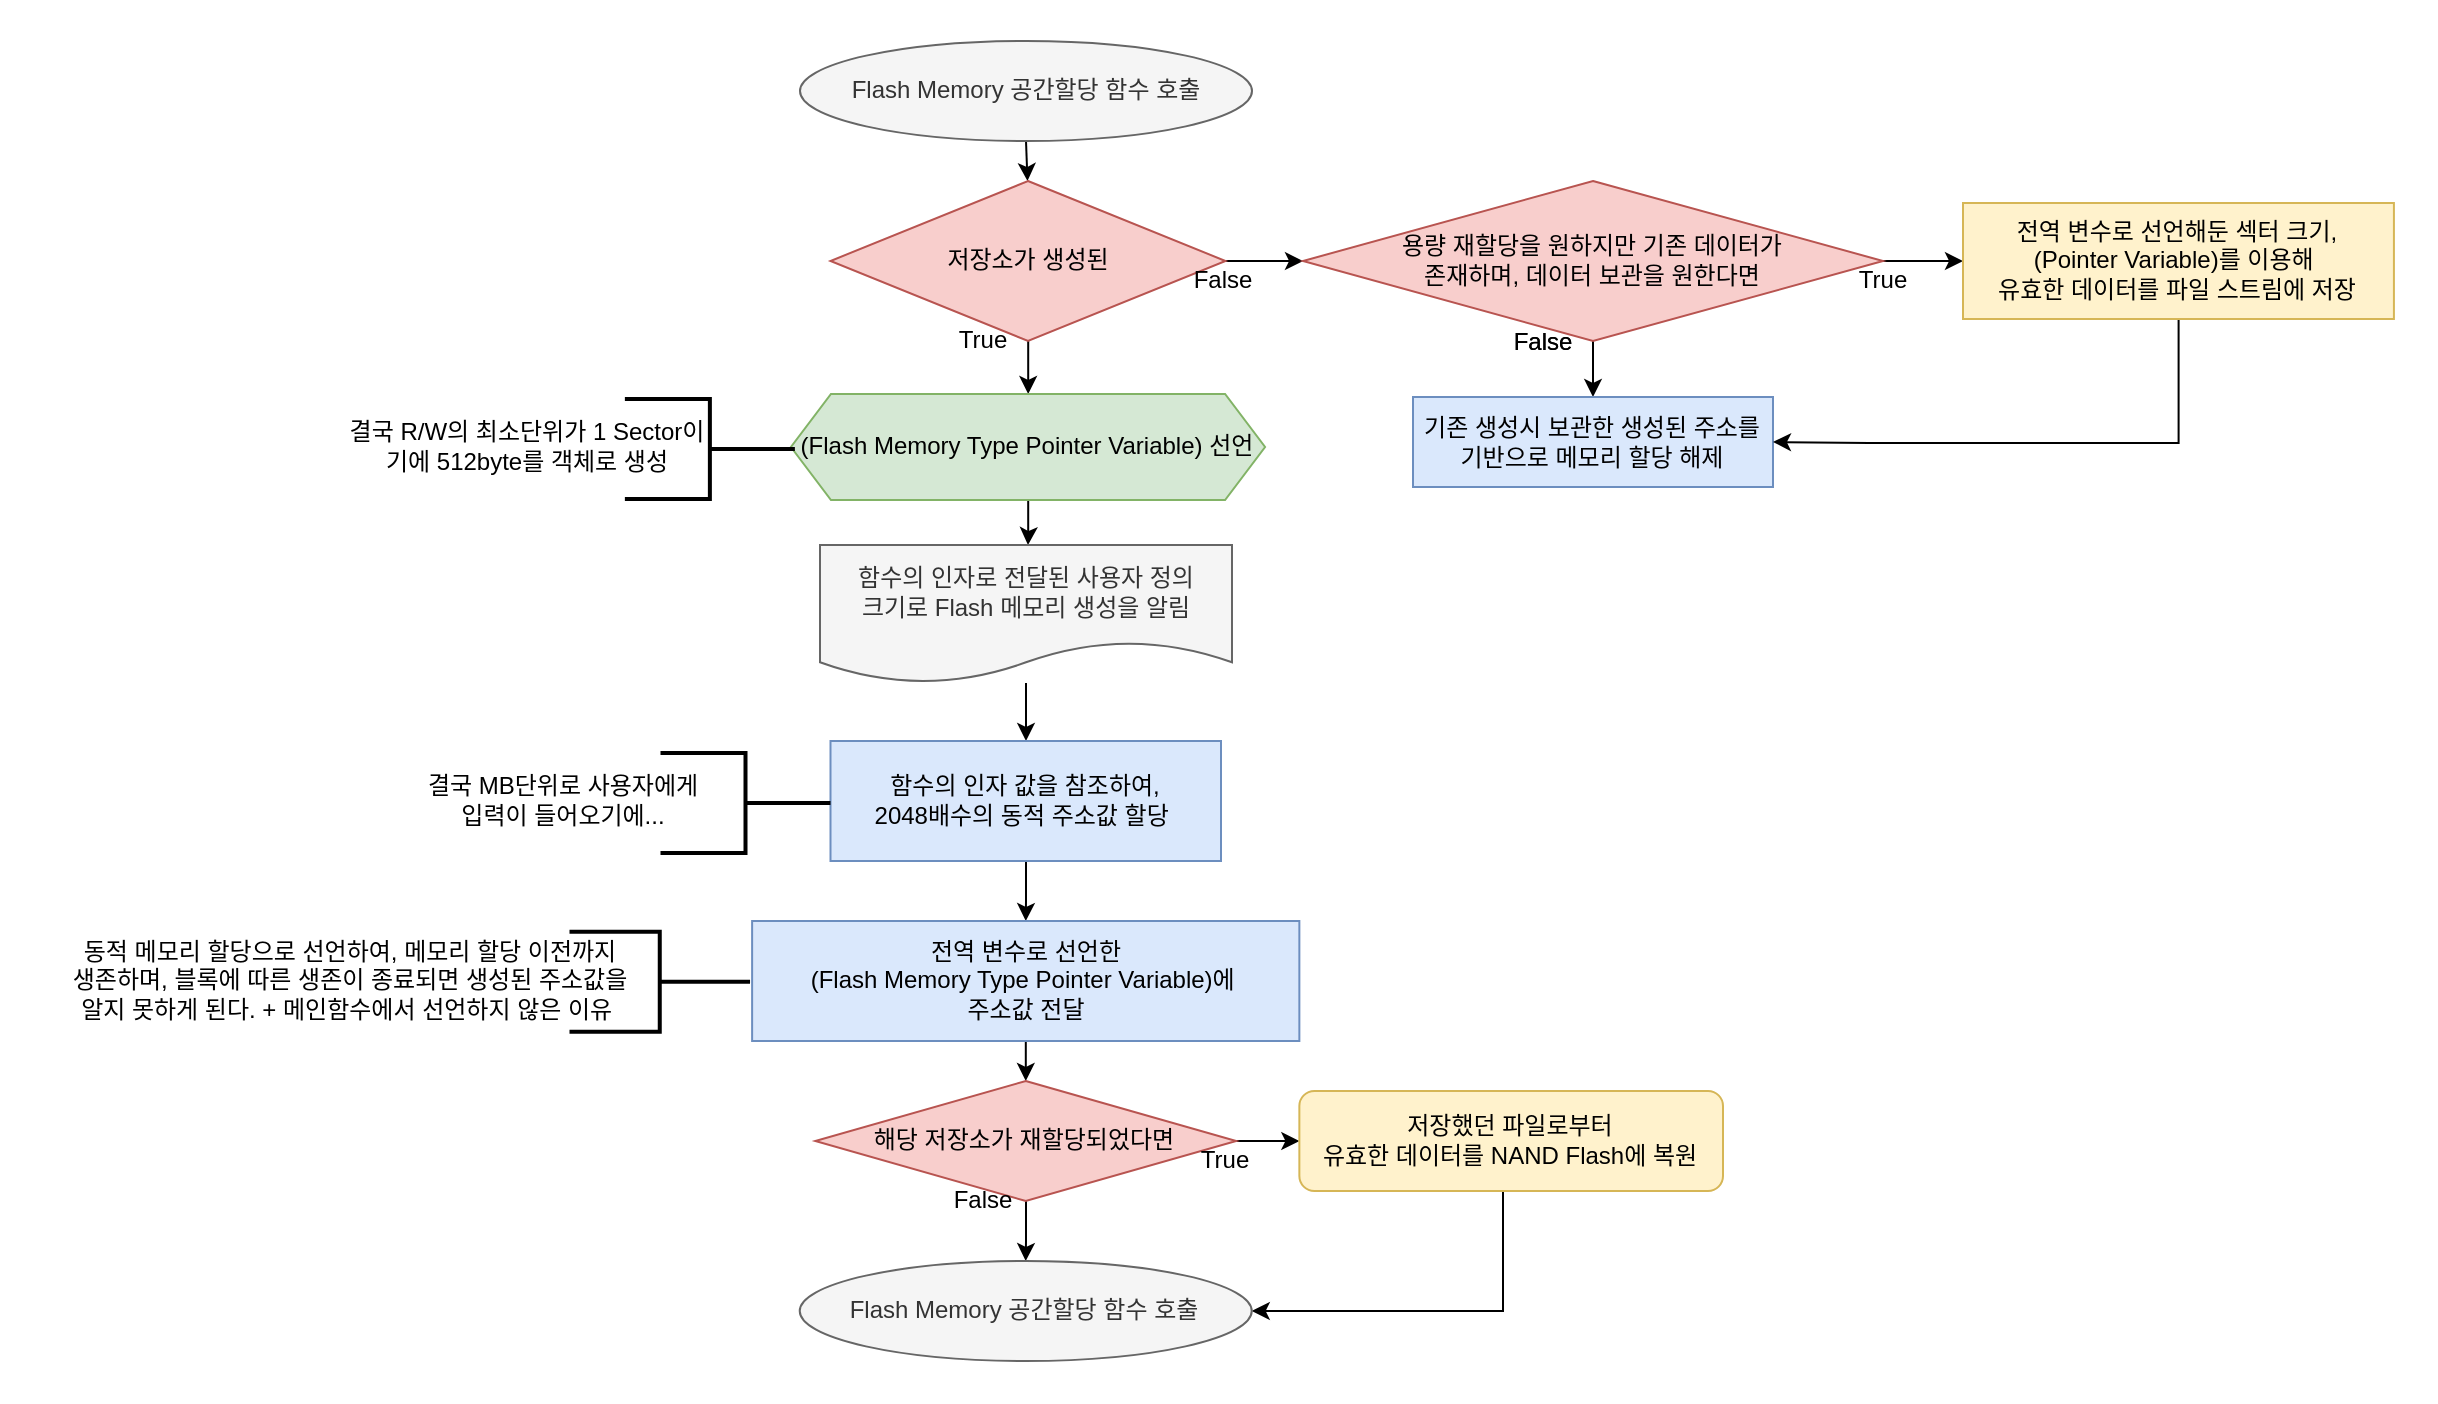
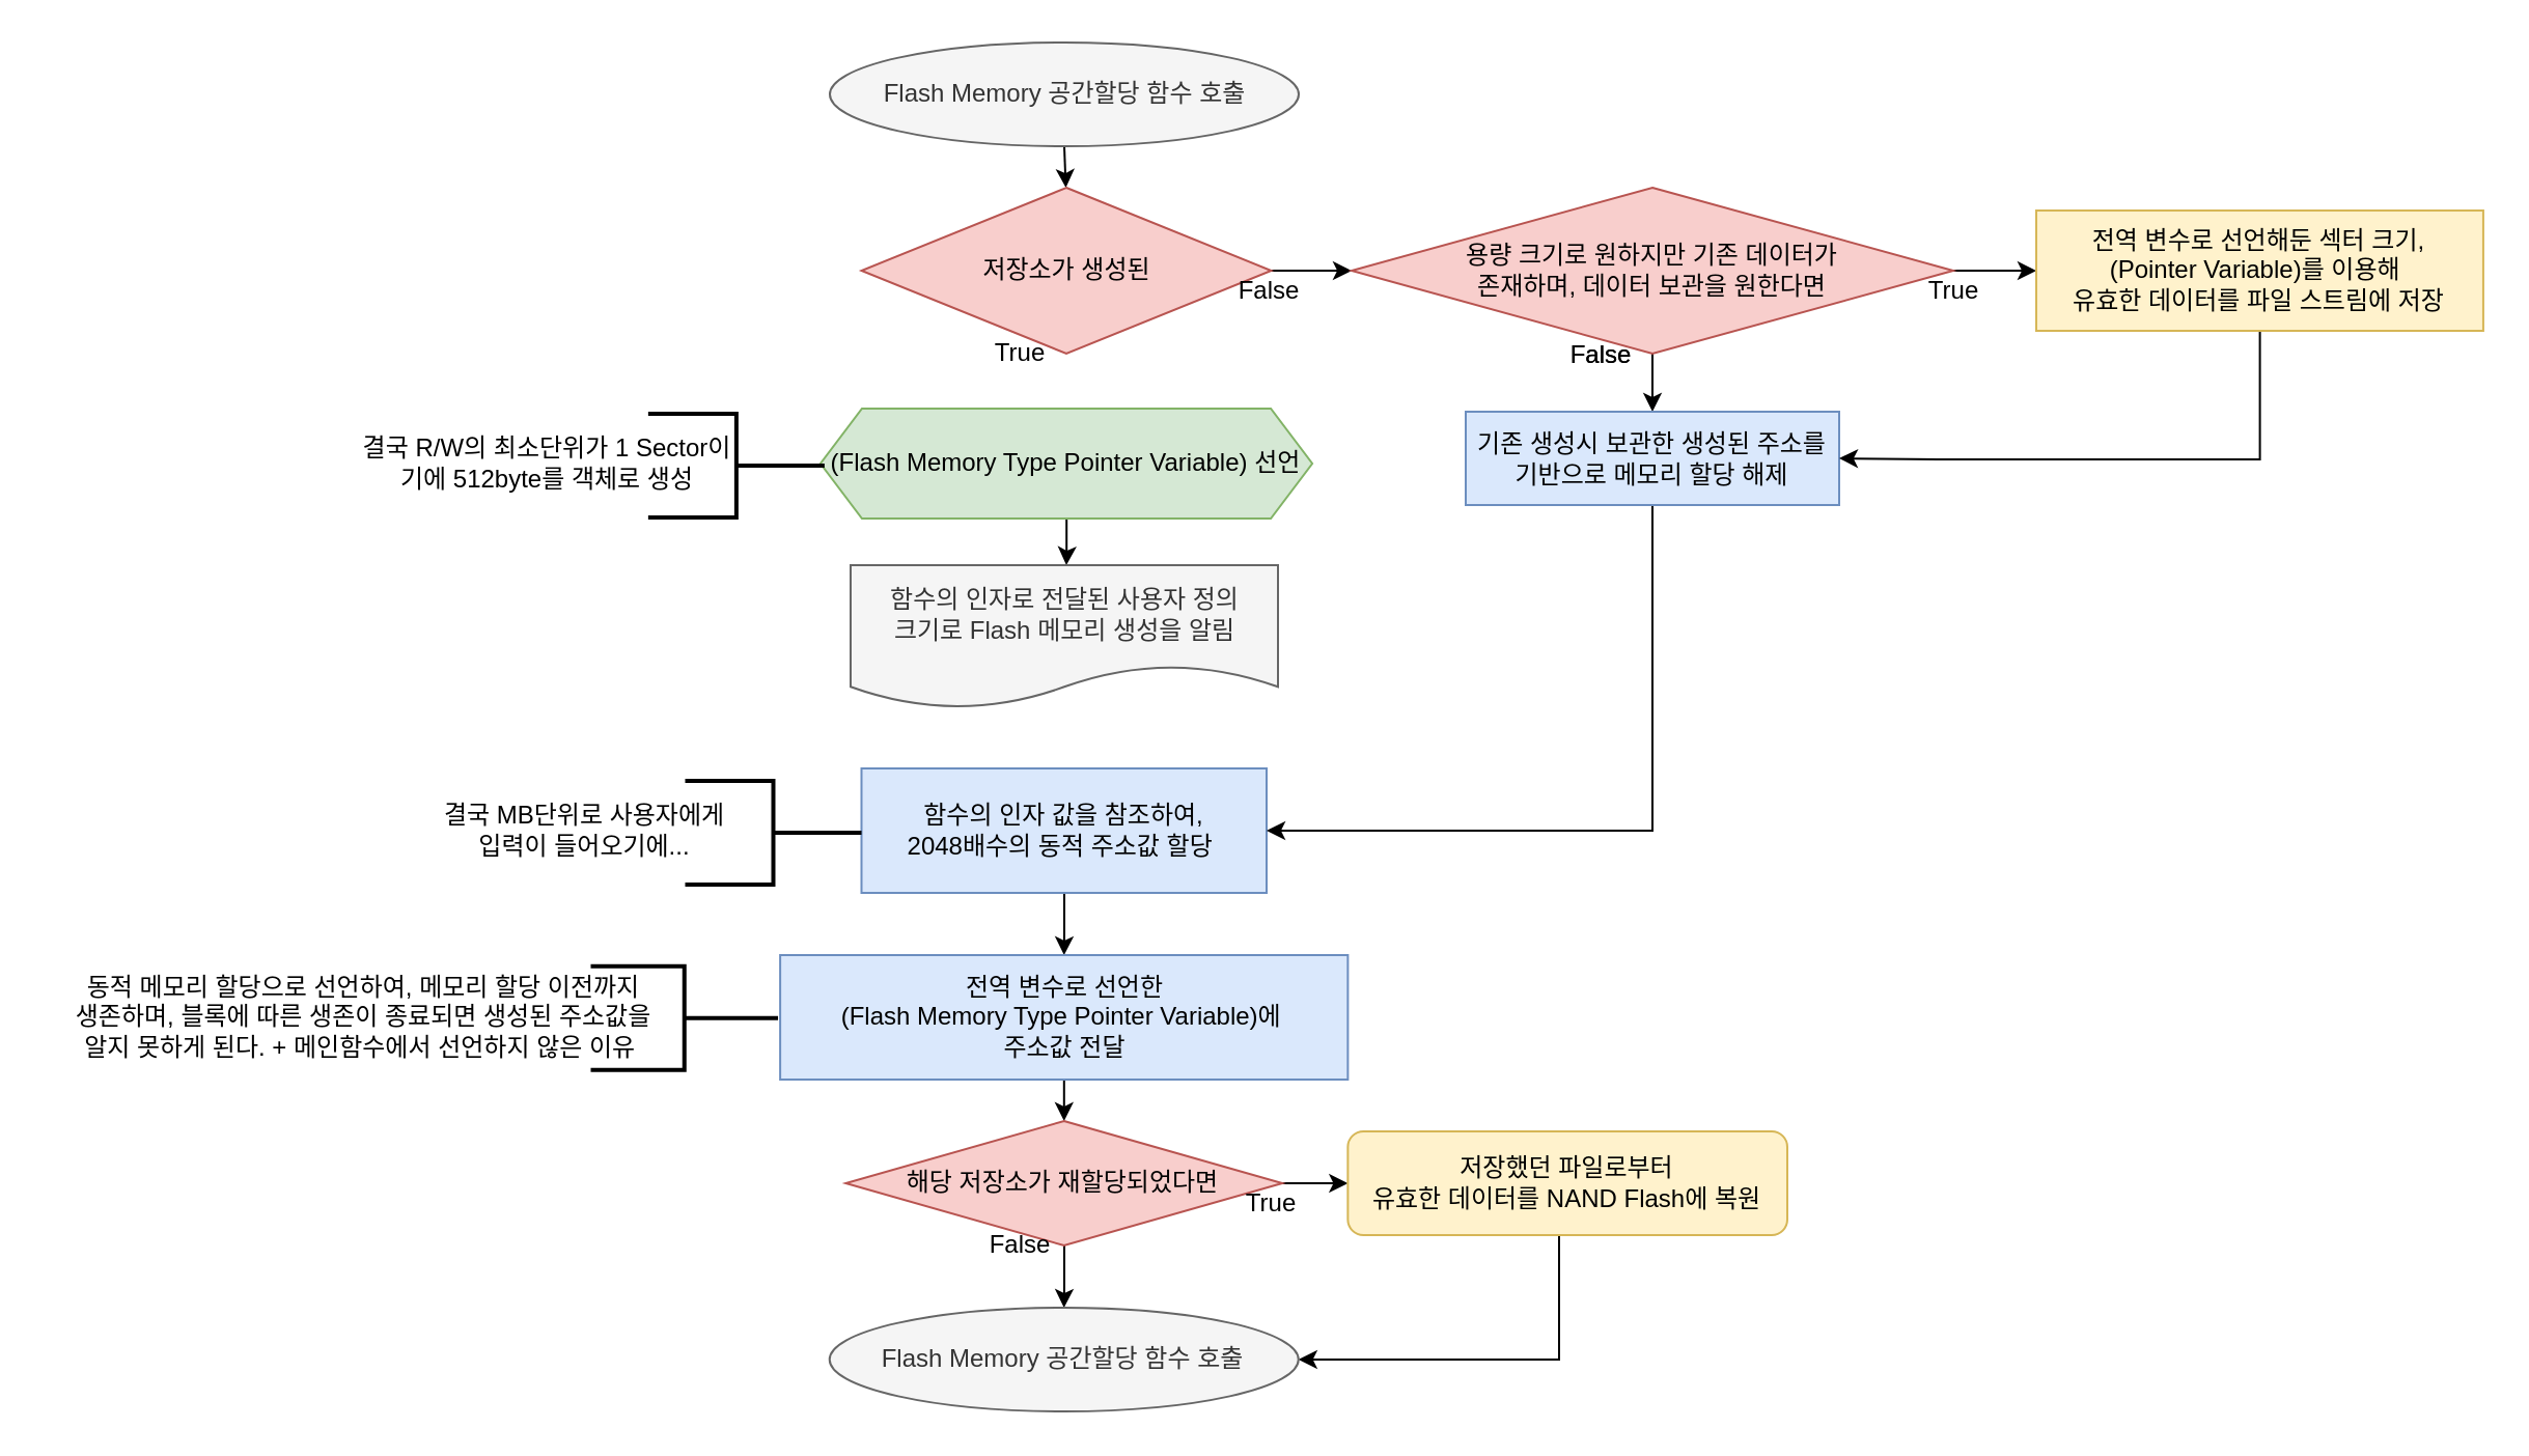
  <mxCell id="0" />
  <mxCell id="1" parent="0" />
  <mxCell id="2" style="edgeStyle=orthogonalEdgeStyle;rounded=0;orthogonalLoop=1;jettySize=auto;html=1;exitX=0.5;exitY=1;exitDx=0;exitDy=0;entryX=0.5;entryY=0;entryDx=0;entryDy=0;" parent="1" source="3" edge="1"><mxGeometry relative="1" as="geometry"><mxPoint x="513.25" y="90" as="targetPoint" /></mxGeometry></mxCell>
  <mxCell id="3" value="Flash Memory 공간할당 함수 호출" style="ellipse;whiteSpace=wrap;html=1;fillColor=#f5f5f5;strokeColor=#666666;fontColor=#333333;" parent="1" vertex="1"><mxGeometry x="399.5" y="20" width="226" height="50" as="geometry" /></mxCell>
  <mxCell id="4" style="edgeStyle=orthogonalEdgeStyle;rounded=0;orthogonalLoop=1;jettySize=auto;html=1;entryX=0;entryY=0.5;entryDx=0;entryDy=0;" parent="1" source="6" target="11" edge="1"><mxGeometry relative="1" as="geometry" /></mxCell>
- <mxCell id="5" value="" style="edgeStyle=orthogonalEdgeStyle;rounded=0;orthogonalLoop=1;jettySize=auto;html=1;" parent="1" source="6" target="15" edge="1"><mxGeometry relative="1" as="geometry" /></mxCell>
  <mxCell id="6" value="저장소가 생성된" style="rhombus;whiteSpace=wrap;html=1;fillColor=#f8cecc;strokeColor=#b85450;" parent="1" vertex="1"><mxGeometry x="414.75" y="90" width="197.51" height="80" as="geometry" /></mxCell>
  <mxCell id="7" value="True" style="text;html=1;align=center;verticalAlign=middle;resizable=0;points=[];autosize=1;" parent="1" vertex="1"><mxGeometry x="471" y="160" width="40" height="20" as="geometry" /></mxCell>
  <mxCell id="8" value="False" style="text;html=1;align=center;verticalAlign=middle;resizable=0;points=[];autosize=1;" parent="1" vertex="1"><mxGeometry x="591" y="130" width="40" height="20" as="geometry" /></mxCell>
  <mxCell id="9" value="" style="edgeStyle=orthogonalEdgeStyle;rounded=0;orthogonalLoop=1;jettySize=auto;html=1;" parent="1" source="11" edge="1"><mxGeometry relative="1" as="geometry"><mxPoint x="981" y="130" as="targetPoint" /></mxGeometry></mxCell>
  <mxCell id="10" value="" style="edgeStyle=orthogonalEdgeStyle;rounded=0;orthogonalLoop=1;jettySize=auto;html=1;entryX=0.5;entryY=0;entryDx=0;entryDy=0;" parent="1" source="11" target="37" edge="1"><mxGeometry relative="1" as="geometry"><mxPoint x="798.8" y="191.5" as="targetPoint" /></mxGeometry></mxCell>
- <mxCell id="11" value="용량 재할당을 원하지만 기존 데이터가 &lt;br&gt;존재하며,&amp;nbsp;데이터 보관을 원한다면" style="rhombus;whiteSpace=wrap;html=1;fillColor=#f8cecc;strokeColor=#b85450;" parent="1" vertex="1"><mxGeometry x="651" y="90" width="290" height="80" as="geometry" /></mxCell>
+ <mxCell id="11" value="용량 크기로 원하지만 기존 데이터가 &lt;br&gt;존재하며,&amp;nbsp;데이터 보관을 원한다면" style="rhombus;whiteSpace=wrap;html=1;fillColor=#f8cecc;strokeColor=#b85450;" parent="1" vertex="1"><mxGeometry x="651" y="90" width="290" height="80" as="geometry" /></mxCell>
  <mxCell id="12" value="True" style="text;html=1;align=center;verticalAlign=middle;resizable=0;points=[];autosize=1;" parent="1" vertex="1"><mxGeometry x="921" y="130" width="40" height="20" as="geometry" /></mxCell>
  <mxCell id="13" value="False" style="text;html=1;align=center;verticalAlign=middle;resizable=0;points=[];autosize=1;" parent="1" vertex="1"><mxGeometry x="751" y="161" width="40" height="20" as="geometry" /></mxCell>
  <mxCell id="14" value="" style="edgeStyle=orthogonalEdgeStyle;rounded=0;orthogonalLoop=1;jettySize=auto;html=1;" parent="1" source="15" edge="1"><mxGeometry relative="1" as="geometry"><mxPoint x="513.5" y="272" as="targetPoint" /></mxGeometry></mxCell>
  <mxCell id="15" value="(Flash Memory Type Pointer Variable) 선언" style="shape=hexagon;perimeter=hexagonPerimeter2;whiteSpace=wrap;html=1;fixedSize=1;fillColor=#d5e8d4;strokeColor=#82b366;" parent="1" vertex="1"><mxGeometry x="394.98" y="196.5" width="237.06" height="53" as="geometry" /></mxCell>
  <mxCell id="16" value="" style="group" parent="1" vertex="1" connectable="0"><mxGeometry x="163.94" y="198" width="226" height="50" as="geometry" /></mxCell>
  <mxCell id="17" value="" style="group" parent="16" vertex="1" connectable="0"><mxGeometry y="-3.553e-15" width="226" height="50" as="geometry" /></mxCell>
  <mxCell id="18" value="" style="group" parent="17" vertex="1" connectable="0"><mxGeometry x="-1" y="3.553e-15" width="226" height="51" as="geometry" /></mxCell>
  <mxCell id="19" value="" style="group" parent="18" vertex="1" connectable="0"><mxGeometry x="8" width="226" height="51" as="geometry" /></mxCell>
  <mxCell id="20" value="" style="strokeWidth=2;html=1;shape=mxgraph.flowchart.annotation_2;align=left;labelPosition=right;pointerEvents=1;rotation=-180;" parent="19" vertex="1"><mxGeometry x="141" y="1" width="85" height="50" as="geometry" /></mxCell>
  <mxCell id="21" value="결국 R/W의 최소단위가 1 Sector이기에 512byte를 객체로 생성" style="text;html=1;strokeColor=none;fillColor=none;align=center;verticalAlign=middle;whiteSpace=wrap;rounded=0;rotation=0;" parent="19" vertex="1"><mxGeometry width="185" height="50" as="geometry" /></mxCell>
- <mxCell id="22" value="" style="edgeStyle=orthogonalEdgeStyle;rounded=0;orthogonalLoop=1;jettySize=auto;html=1;" parent="1" source="23" target="25" edge="1"><mxGeometry relative="1" as="geometry" /></mxCell>
  <mxCell id="23" value="함수의 인자로 전달된 사용자 정의 &lt;br&gt;크기로 Flash 메모리 생성을 알림" style="shape=document;whiteSpace=wrap;html=1;boundedLbl=1;fillColor=#f5f5f5;strokeColor=#666666;fontColor=#333333;" parent="1" vertex="1"><mxGeometry x="409.5" y="272" width="206" height="69" as="geometry" /></mxCell>
  <mxCell id="24" value="" style="edgeStyle=orthogonalEdgeStyle;rounded=0;orthogonalLoop=1;jettySize=auto;html=1;" parent="1" source="25" target="32" edge="1"><mxGeometry relative="1" as="geometry" /></mxCell>
  <mxCell id="25" value="함수의 인자 값을 참조하여, &lt;br&gt;2048배수의 동적 주소값 할당&amp;nbsp;" style="rounded=0;whiteSpace=wrap;html=1;fillColor=#dae8fc;strokeColor=#6c8ebf;" parent="1" vertex="1"><mxGeometry x="414.75" y="370" width="195.25" height="60" as="geometry" /></mxCell>
  <mxCell id="26" value="" style="group" parent="1" vertex="1" connectable="0"><mxGeometry x="189.75" y="375" width="226" height="50" as="geometry" /></mxCell>
  <mxCell id="27" value="" style="group" parent="26" vertex="1" connectable="0"><mxGeometry y="-3.553e-15" width="226" height="50" as="geometry" /></mxCell>
  <mxCell id="28" value="" style="group" parent="27" vertex="1" connectable="0"><mxGeometry x="-1" y="3.553e-15" width="226" height="51" as="geometry" /></mxCell>
  <mxCell id="29" value="" style="strokeWidth=2;html=1;shape=mxgraph.flowchart.annotation_2;align=left;labelPosition=right;pointerEvents=1;rotation=-180;" parent="28" vertex="1"><mxGeometry x="141" y="1" width="85" height="50" as="geometry" /></mxCell>
  <mxCell id="30" value="결국 MB단위로 사용자에게&lt;br&gt;입력이 들어오기에..." style="text;html=1;strokeColor=none;fillColor=none;align=center;verticalAlign=middle;whiteSpace=wrap;rounded=0;rotation=0;" parent="28" vertex="1"><mxGeometry width="185" height="50" as="geometry" /></mxCell>
  <mxCell id="31" value="" style="edgeStyle=orthogonalEdgeStyle;rounded=0;orthogonalLoop=1;jettySize=auto;html=1;" parent="1" source="32" target="42" edge="1"><mxGeometry relative="1" as="geometry" /></mxCell>
  <mxCell id="32" value="전역 변수로 선언한 &lt;br&gt;(Flash Memory Type Pointer Variable)에&amp;nbsp;&lt;br&gt;주소값 전달" style="rounded=0;whiteSpace=wrap;html=1;fillColor=#dae8fc;strokeColor=#6c8ebf;" parent="1" vertex="1"><mxGeometry x="375.56" y="460" width="273.62" height="60" as="geometry" /></mxCell>
  <mxCell id="33" value="" style="group" parent="1" vertex="1" connectable="0"><mxGeometry x="20.51" y="464.62" width="354.0" height="50.76" as="geometry" /></mxCell>
  <mxCell id="34" value="" style="strokeWidth=2;html=1;shape=mxgraph.flowchart.annotation_2;align=left;labelPosition=right;pointerEvents=1;rotation=-180;" parent="33" vertex="1"><mxGeometry x="263.73" y="0.76" width="90.27" height="50" as="geometry" /></mxCell>
  <mxCell id="35" value="동적 메모리 할당으로 선언하여, 메모리 할당 이전까지 &lt;br&gt;생존하며,&amp;nbsp;블록에 따른 생존이 종료되면 생성된 주소값을 &lt;br&gt;알지 못하게 된다. + 메인함수에서 선언하지 않은 이유&amp;nbsp;" style="text;html=1;strokeColor=none;fillColor=none;align=center;verticalAlign=middle;whiteSpace=wrap;rounded=0;rotation=0;" parent="33" vertex="1"><mxGeometry width="308" height="50" as="geometry" /></mxCell>
+ <mxCell id="36" style="edgeStyle=orthogonalEdgeStyle;rounded=0;orthogonalLoop=1;jettySize=auto;html=1;entryX=1;entryY=0.5;entryDx=0;entryDy=0;" parent="1" source="37" target="25" edge="1"><mxGeometry relative="1" as="geometry"><Array as="points"><mxPoint x="796" y="400" /></Array></mxGeometry></mxCell>
  <mxCell id="37" value="기존 생성시 보관한 생성된 주소를 기반으로 메모리 할당 해제" style="rounded=0;whiteSpace=wrap;html=1;fillColor=#dae8fc;strokeColor=#6c8ebf;" parent="1" vertex="1"><mxGeometry x="706" y="198" width="180" height="45" as="geometry" /></mxCell>
  <mxCell id="38" style="edgeStyle=orthogonalEdgeStyle;rounded=0;orthogonalLoop=1;jettySize=auto;html=1;entryX=1;entryY=0.5;entryDx=0;entryDy=0;" parent="1" source="39" target="37" edge="1"><mxGeometry relative="1" as="geometry"><Array as="points"><mxPoint x="1089" y="221" /><mxPoint x="934" y="221" /></Array></mxGeometry></mxCell>
  <mxCell id="39" value="전역 변수로 선언해둔 섹터 크기, &lt;br&gt;(Pointer Variable)를 이용해&amp;nbsp;&lt;br&gt;유효한 데이터를 파일 스트림에 저장" style="rounded=0;whiteSpace=wrap;html=1;fillColor=#fff2cc;strokeColor=#d6b656;" parent="1" vertex="1"><mxGeometry x="981" y="101" width="215.46" height="58" as="geometry" /></mxCell>
  <mxCell id="40" value="" style="edgeStyle=orthogonalEdgeStyle;rounded=0;orthogonalLoop=1;jettySize=auto;html=1;" parent="1" source="42" target="46" edge="1"><mxGeometry relative="1" as="geometry" /></mxCell>
  <mxCell id="41" style="edgeStyle=orthogonalEdgeStyle;rounded=0;orthogonalLoop=1;jettySize=auto;html=1;entryX=0.5;entryY=0;entryDx=0;entryDy=0;" edge="1" parent="1" source="42" target="47"><mxGeometry relative="1" as="geometry" /></mxCell>
  <mxCell id="42" value="해당 저장소가 재할당되었다면" style="rhombus;whiteSpace=wrap;html=1;fillColor=#f8cecc;strokeColor=#b85450;" parent="1" vertex="1"><mxGeometry x="407.15" y="540" width="210.45" height="60" as="geometry" /></mxCell>
  <mxCell id="43" value="True" style="text;html=1;align=center;verticalAlign=middle;resizable=0;points=[];autosize=1;" parent="1" vertex="1"><mxGeometry x="592.04" y="570" width="40" height="20" as="geometry" /></mxCell>
  <mxCell id="44" value="False" style="text;html=1;align=center;verticalAlign=middle;resizable=0;points=[];autosize=1;" parent="1" vertex="1"><mxGeometry x="751" y="161" width="40" height="20" as="geometry" /></mxCell>
  <mxCell id="45" style="edgeStyle=orthogonalEdgeStyle;rounded=0;orthogonalLoop=1;jettySize=auto;html=1;entryX=1;entryY=0.5;entryDx=0;entryDy=0;" edge="1" parent="1" source="46" target="47"><mxGeometry relative="1" as="geometry"><Array as="points"><mxPoint x="751" y="655" /></Array></mxGeometry></mxCell>
  <mxCell id="46" value="저장했던 파일로부터 &lt;br&gt;유효한 데이터를&amp;nbsp;NAND Flash에 복원" style="whiteSpace=wrap;html=1;fillColor=#fff2cc;strokeColor=#d6b656;rounded=1;" parent="1" vertex="1"><mxGeometry x="649.18" y="545" width="211.82" height="50" as="geometry" /></mxCell>
  <mxCell id="47" value="Flash Memory 공간할당 함수 호출" style="ellipse;whiteSpace=wrap;html=1;fillColor=#f5f5f5;strokeColor=#666666;fontColor=#333333;" vertex="1" parent="1"><mxGeometry x="399.37" y="630" width="226" height="50" as="geometry" /></mxCell>
  <mxCell id="48" value="False" style="text;html=1;align=center;verticalAlign=middle;resizable=0;points=[];autosize=1;" vertex="1" parent="1"><mxGeometry x="471" y="590" width="40" height="20" as="geometry" /></mxCell>
